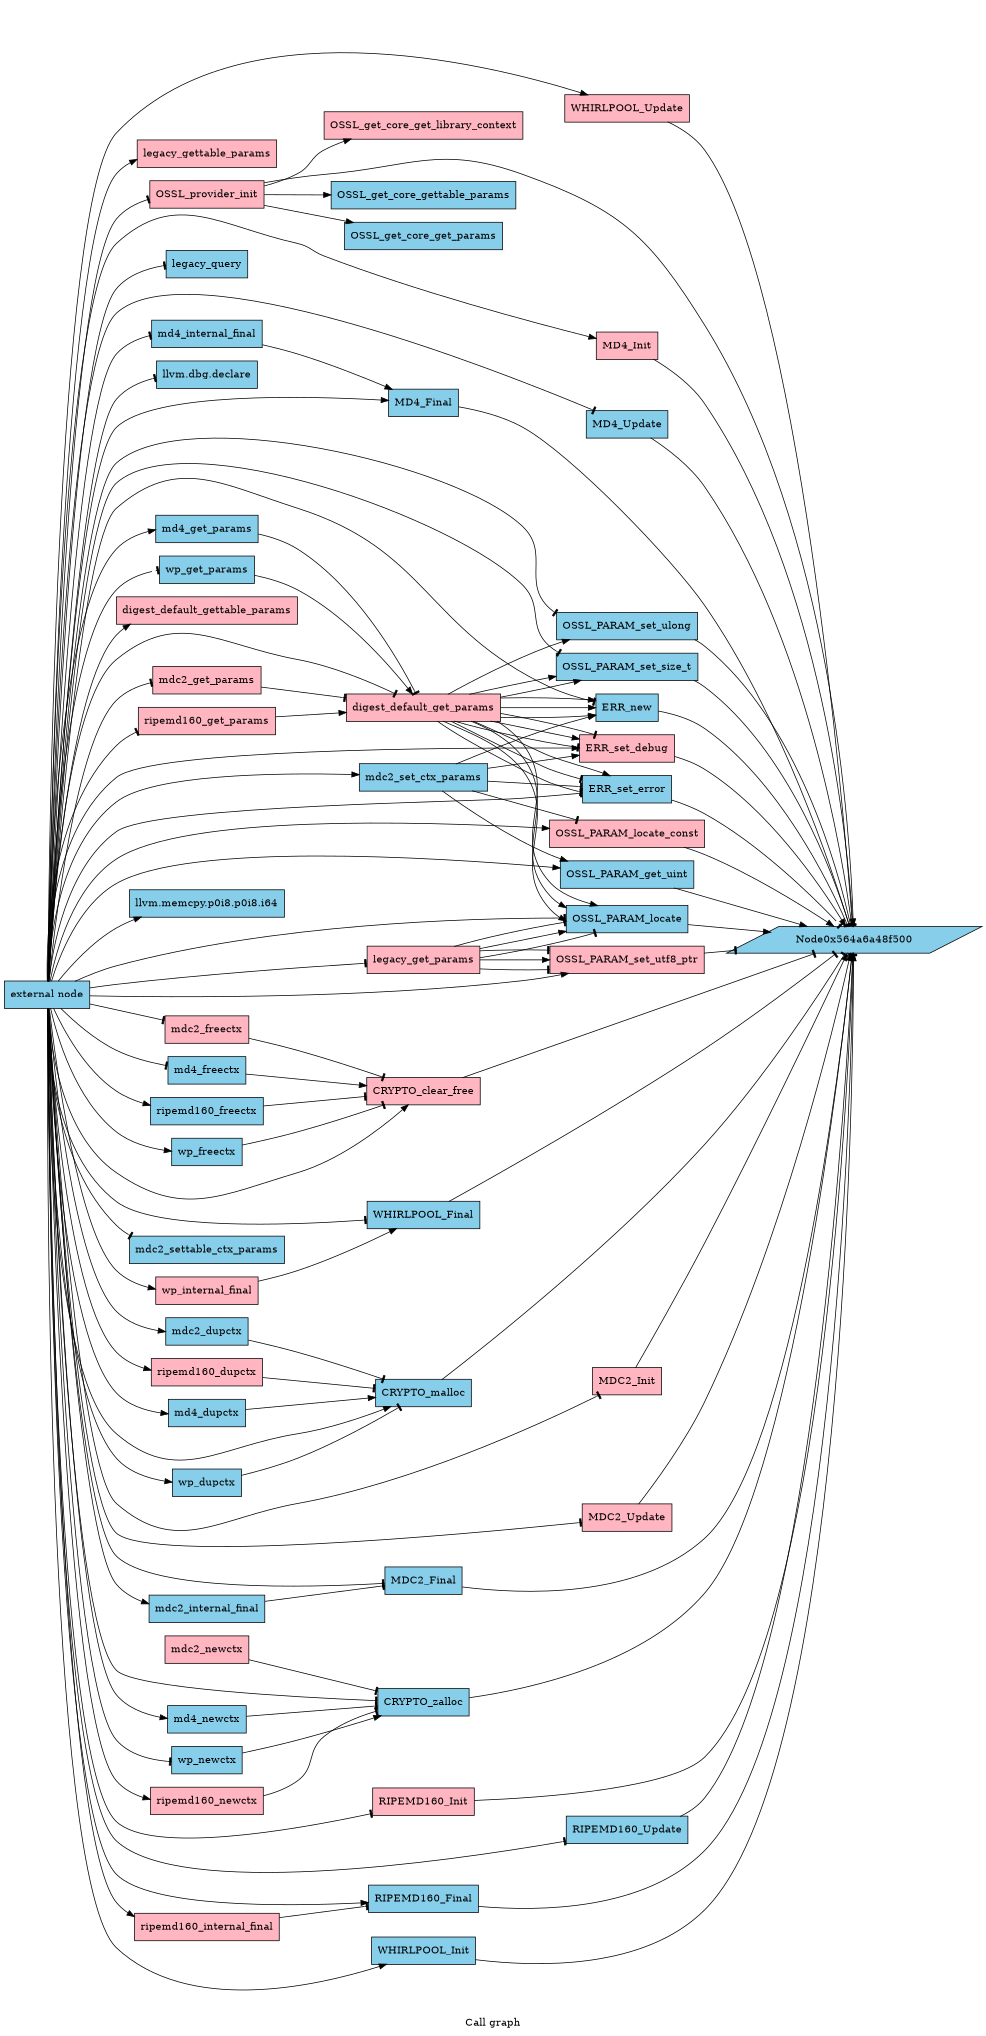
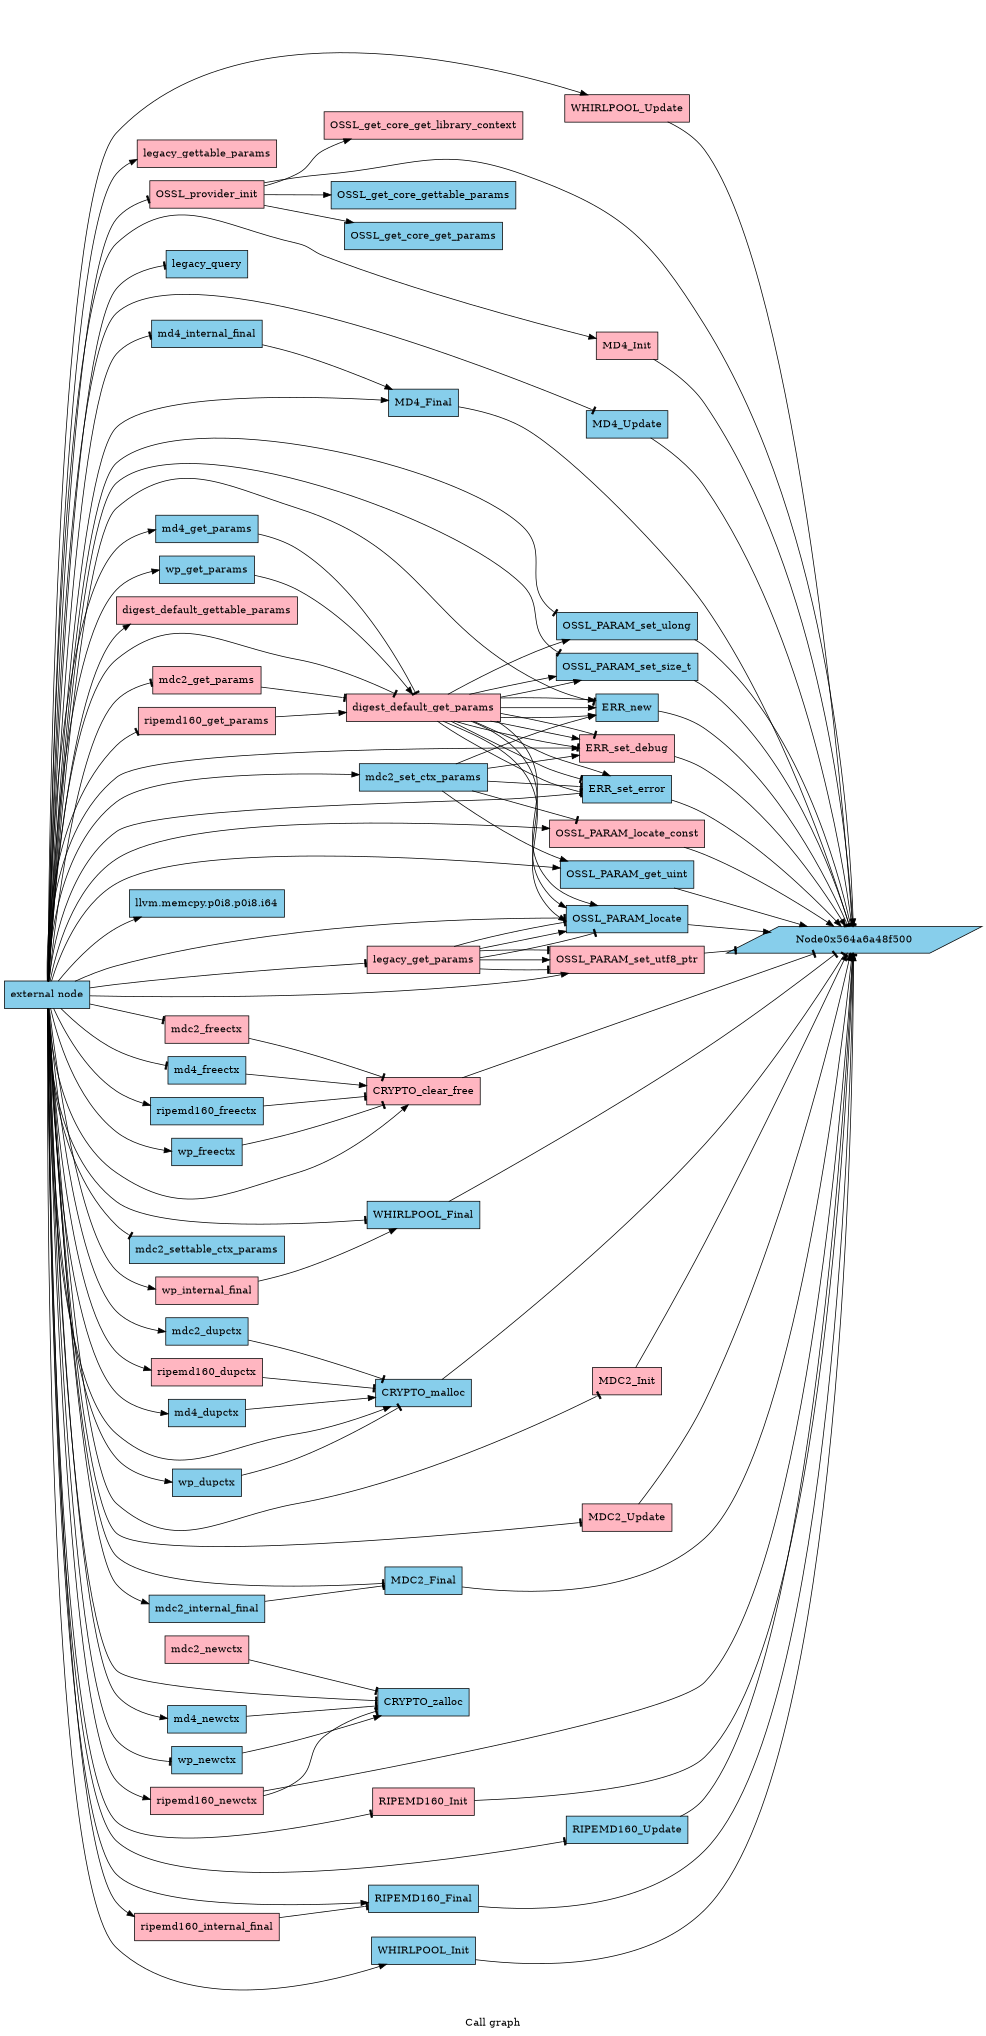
  digraph {
    label="Call graph"
    rankdir=LR
    node [fillcolor=skyblue shape=record style=filled]
    edge [arrowhead=normal]
    n1 [label="{external node}"]
    n2 [fillcolor=lightpink label="{digest_default_get_params}"]
-   n3 [label="{llvm.dbg.declare}"]
    n4 [label="{OSSL_PARAM_locate}"]
    n5 [label="{OSSL_PARAM_set_size_t}"]
    n6 [label="{ERR_new}"]
    n7 [fillcolor=lightpink label="{ERR_set_debug}"]
    n8 [label="{ERR_set_error}"]
    n9 [label="{OSSL_PARAM_set_ulong}"]
    n10 [fillcolor=lightpink label="{digest_default_gettable_params}"]
    n11 [label="{md4_newctx}"]
    n12 [fillcolor=lightpink label="{MD4_Init}"]
    n13 [label="{MD4_Update}"]
    n14 [label="{md4_internal_final}"]
    n15 [label="{md4_freectx}"]
    n16 [label="{md4_dupctx}"]
    n17 [label="{md4_get_params}"]
    n18 [label="{CRYPTO_malloc}"]
    n19 [label="{llvm.memcpy.p0i8.p0i8.i64}"]
    n20 [fillcolor=lightpink label="{CRYPTO_clear_free}"]
    n21 [label="{MD4_Final}"]
    n22 [label="{CRYPTO_zalloc}"]
    n23 [fillcolor=lightpink label="{MDC2_Init}"]
    n24 [fillcolor=lightpink label="{MDC2_Update}"]
    n25 [label="{mdc2_internal_final}"]
    n26 [fillcolor=lightpink label="{mdc2_freectx}"]
    n27 [label="{mdc2_dupctx}"]
    n28 [fillcolor=lightpink label="{mdc2_get_params}"]
    n29 [label="{mdc2_settable_ctx_params}"]
    n30 [label="{mdc2_set_ctx_params}"]
    n31 [fillcolor=lightpink label="{OSSL_PARAM_locate_const}"]
    n32 [label="{OSSL_PARAM_get_uint}"]
    n33 [label="{MDC2_Final}"]
    n34 [fillcolor=lightpink label="{ripemd160_newctx}"]
    n35 [fillcolor=lightpink label="{RIPEMD160_Init}"]
    n36 [label="{RIPEMD160_Update}"]
    n37 [fillcolor=lightpink label="{ripemd160_internal_final}"]
    n38 [label="{ripemd160_freectx}"]
    n39 [fillcolor=lightpink label="{ripemd160_dupctx}"]
    n40 [fillcolor=lightpink label="{ripemd160_get_params}"]
    n41 [label="{RIPEMD160_Final}"]
    n42 [label="{wp_newctx}"]
    n43 [label="{WHIRLPOOL_Init}"]
    n44 [fillcolor=lightpink label="{WHIRLPOOL_Update}"]
    n45 [fillcolor=lightpink label="{wp_internal_final}"]
    n46 [label="{wp_freectx}"]
    n47 [label="{wp_dupctx}"]
    n48 [label="{wp_get_params}"]
    n49 [label="{WHIRLPOOL_Final}"]
    n50 [fillcolor=lightpink label="{OSSL_provider_init}"]
    n51 [fillcolor=lightpink label="{legacy_gettable_params}"]
    n52 [fillcolor=lightpink label="{legacy_get_params}"]
    n53 [label="{legacy_query}"]
    n54 [fillcolor=lightpink label="{OSSL_PARAM_set_utf8_ptr}"]
    Node0x564a6a48f500 [shape=parallelogram]
    n56 [fillcolor=lightpink label="{mdc2_newctx}"]
    n57 [label="{OSSL_get_core_gettable_params}"]
    n58 [label="{OSSL_get_core_get_params}"]
    n59 [fillcolor=lightpink label="{OSSL_get_core_get_library_context}"]
    n1 -> n2 [arrowhead=tee]
-   n1 -> n3 [arrowhead=tee]
    n1 -> n4 [arrowhead=tee]
    n1 -> n5 [arrowhead=tee]
    n1 -> n6 [arrowhead=tee]
    n1 -> n7
    n1 -> n8 [arrowhead=tee]
    n1 -> n9 [arrowhead=tee]
    n1 -> n10
    n1 -> n11
    n1 -> n12
    n1 -> n13 [arrowhead=tee]
    n1 -> n14 [arrowhead=tee]
    n1 -> n15 [arrowhead=tee]
    n1 -> n16
    n1 -> n17
    n1 -> n18
    n1 -> n19
    n1 -> n20
    n1 -> n21
    n1 -> n22 [arrowhead=tee]
    n1 -> n23 [arrowhead=tee]
    n1 -> n24 [arrowhead=tee]
    n1 -> n25
    n1 -> n26 [arrowhead=tee]
    n1 -> n27
    n1 -> n28 [arrowhead=tee]
    n1 -> n29 [arrowhead=tee]
    n1 -> n30
    n1 -> n31
    n1 -> n32
    n1 -> n33 [arrowhead=tee]
    n1 -> n34
    n1 -> n35 [arrowhead=tee]
    n1 -> n36 [arrowhead=tee]
    n1 -> n37
    n1 -> n38
    n1 -> n39
    n1 -> n40 [arrowhead=tee]
    n1 -> n41
    n1 -> n42 [arrowhead=tee]
    n1 -> n43
    n1 -> n44
    n1 -> n45
    n1 -> n46
    n1 -> n47
-   n1 -> n48 [arrowhead=tee]
+   n1 -> n48
    n1 -> n49 [arrowhead=tee]
    n1 -> n50 [arrowhead=tee]
    n1 -> n51
    n1 -> n52 [arrowhead=tee]
    n1 -> n53 [arrowhead=tee]
    n1 -> n54
    n2 -> n4
    n2 -> n4
    n2 -> n4
    n2 -> n5
    n2 -> n5
    n2 -> n6
    n2 -> n6
    n2 -> n6
    n2 -> n7 [arrowhead=tee]
    n2 -> n7
    n2 -> n7 [arrowhead=tee]
    n2 -> n8 [arrowhead=tee]
    n2 -> n8 [arrowhead=tee]
    n2 -> n8
    n2 -> n9
    n4 -> Node0x564a6a48f500
    n5 -> Node0x564a6a48f500 [arrowhead=tee]
    n6 -> Node0x564a6a48f500 [arrowhead=tee]
    n7 -> Node0x564a6a48f500
-   n8 -> Node0x564a6a48f500 [arrowhead=tee]
+   n8 -> Node0x564a6a48f500
    n9 -> Node0x564a6a48f500 [arrowhead=tee]
    n11 -> n22 [arrowhead=tee]
    n12 -> Node0x564a6a48f500
    n13 -> Node0x564a6a48f500 [arrowhead=tee]
    n14 -> n21
    n15 -> n20
    n16 -> n18
    n17 -> n2 [arrowhead=tee]
    n18 -> Node0x564a6a48f500 [arrowhead=tee]
    n20 -> Node0x564a6a48f500 [arrowhead=tee]
    n21 -> Node0x564a6a48f500 [arrowhead=tee]
-   n22 -> Node0x564a6a48f500 [arrowhead=tee]
+   n34 -> Node0x564a6a48f500 [arrowhead=tee]
    n23 -> Node0x564a6a48f500
    n24 -> Node0x564a6a48f500
    n25 -> n33 [arrowhead=tee]
    n26 -> n20 [arrowhead=tee]
    n27 -> n18 [arrowhead=tee]
    n28 -> n2 [arrowhead=tee]
    n30 -> n6
    n30 -> n7
    n30 -> n8 [arrowhead=tee]
    n30 -> n31 [arrowhead=tee]
    n30 -> n32
    n31 -> Node0x564a6a48f500
    n32 -> Node0x564a6a48f500
    n33 -> Node0x564a6a48f500
    n34 -> n22 [arrowhead=tee]
    n35 -> Node0x564a6a48f500 [arrowhead=tee]
    n36 -> Node0x564a6a48f500 [arrowhead=tee]
    n37 -> n41 [arrowhead=tee]
    n38 -> n20 [arrowhead=tee]
    n39 -> n18 [arrowhead=tee]
    n40 -> n2
    n41 -> Node0x564a6a48f500
    n42 -> n22
    n43 -> Node0x564a6a48f500
    n44 -> Node0x564a6a48f500 [arrowhead=tee]
    n45 -> n49
    n46 -> n20 [arrowhead=tee]
    n47 -> n18 [arrowhead=tee]
    n48 -> n2
    n49 -> Node0x564a6a48f500 [arrowhead=tee]
    n50 -> Node0x564a6a48f500
    n50 -> n57
    n50 -> n58
    n50 -> n59
    n52 -> n4 [arrowhead=tee]
    n52 -> n4
    n52 -> n4 [arrowhead=tee]
    n52 -> n54 [arrowhead=tee]
    n52 -> n54
    n52 -> n54 [arrowhead=tee]
    n54 -> Node0x564a6a48f500 [arrowhead=tee]
    n56 -> n22 [arrowhead=tee]
  }
